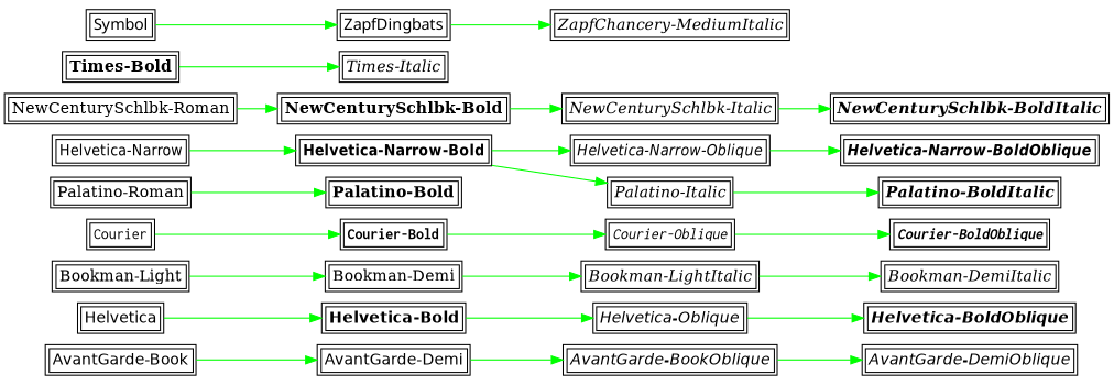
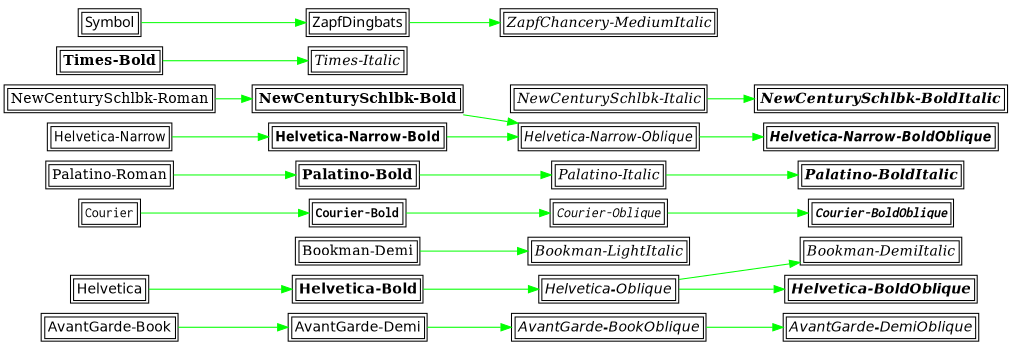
  digraph {
    nodesep=0
    rankdir=LR
    node [margin=0 shape=none]
    edge [color=green]
    "AvantGarde-Book" [fontname="AvantGarde-Book" label=<<table border='1'><tr><td>\N</td></tr></table>>]
    "AvantGarde-Demi" [fontname="AvantGarde-Demi" label=<<table border='1'><tr><td>\N</td></tr></table>>]
    "AvantGarde-BookOblique" [fontname="AvantGarde-BookOblique" label=<<table border='1'><tr><td>\N</td></tr></table>>]
    "AvantGarde-DemiOblique" [fontname="AvantGarde-DemiOblique" label=<<table border='1'><tr><td>\N</td></tr></table>>]
-   "Bookman-Light" [fontname="Bookman-Light" label=<<table border='1'><tr><td>\N</td></tr></table>>]
    "Bookman-Demi" [fontname="Bookman-Demi" label=<<table border='1'><tr><td>\N</td></tr></table>>]
    "Bookman-LightItalic" [fontname="Bookman-LightItalic" label=<<table border='1'><tr><td>\N</td></tr></table>>]
    "Bookman-DemiItalic" [fontname="Bookman-DemiItalic" label=<<table border='1'><tr><td>\N</td></tr></table>>]
    Courier [fontname=Courier label=<<table border='1'><tr><td>\N</td></tr></table>>]
    "Courier-Bold" [fontname="Courier-Bold" label=<<table border='1'><tr><td>\N</td></tr></table>>]
    "Courier-Oblique" [fontname="Courier-Oblique" label=<<table border='1'><tr><td>\N</td></tr></table>>]
    "Courier-BoldOblique" [fontname="Courier-BoldOblique" label=<<table border='1'><tr><td>\N</td></tr></table>>]
    Helvetica [fontname=Helvetica label=<<table border='1'><tr><td>\N</td></tr></table>>]
    "Helvetica-Bold" [fontname="Helvetica-Bold" label=<<table border='1'><tr><td>\N</td></tr></table>>]
    "Helvetica-Oblique" [fontname="Helvetica-Oblique" label=<<table border='1'><tr><td>\N</td></tr></table>>]
    "Helvetica-BoldOblique" [fontname="Helvetica-BoldOblique" label=<<table border='1'><tr><td>\N</td></tr></table>>]
    "Helvetica-Narrow" [fontname="Helvetica-Narrow" label=<<table border='1'><tr><td>\N</td></tr></table>>]
    "Helvetica-Narrow-Bold" [fontname="Helvetica-Narrow-Bold" label=<<table border='1'><tr><td>\N</td></tr></table>>]
    "Helvetica-Narrow-Oblique" [fontname="Helvetica-Narrow-Oblique" label=<<table border='1'><tr><td>\N</td></tr></table>>]
    "Helvetica-Narrow-BoldOblique" [fontname="Helvetica-Narrow-BoldOblique" label=<<table border='1'><tr><td>\N</td></tr></table>>]
    "NewCenturySchlbk-Roman" [fontname="NewCenturySchlbk-Roman" label=<<table border='1'><tr><td>\N</td></tr></table>>]
    "NewCenturySchlbk-Bold" [fontname="NewCenturySchlbk-Bold" label=<<table border='1'><tr><td>\N</td></tr></table>>]
    "NewCenturySchlbk-Italic" [fontname="NewCenturySchlbk-Italic" label=<<table border='1'><tr><td>\N</td></tr></table>>]
    "NewCenturySchlbk-BoldItalic" [fontname="NewCenturySchlbk-BoldItalic" label=<<table border='1'><tr><td>\N</td></tr></table>>]
    "Palatino-Roman" [fontname="Palatino-Roman" label=<<table border='1'><tr><td>\N</td></tr></table>>]
    "Palatino-Bold" [fontname="Palatino-Bold" label=<<table border='1'><tr><td>\N</td></tr></table>>]
    "Palatino-Italic" [fontname="Palatino-Italic" label=<<table border='1'><tr><td>\N</td></tr></table>>]
    "Palatino-BoldItalic" [fontname="Palatino-BoldItalic" label=<<table border='1'><tr><td>\N</td></tr></table>>]
    "Times-Bold" [fontname="Times-Bold" label=<<table border='1'><tr><td>\N</td></tr></table>>]
    "Times-Italic" [fontname="Times-Italic" label=<<table border='1'><tr><td>\N</td></tr></table>>]
    "ZapfChancery-MediumItalic" [fontname="ZapfChancery-MediumItalic" label=<<table border='1'><tr><td>\N</td></tr></table>>]
    ZapfDingbats [fontname=ZapfDingbats label=<<table border='1'><tr><td>\N</td></tr></table>>]
    Symbol [fontname=Symbol label=<<table border='1'><tr><td>\N</td></tr></table>>]
    "AvantGarde-Book" -> "AvantGarde-Demi"
    "AvantGarde-Demi" -> "AvantGarde-BookOblique"
    "AvantGarde-BookOblique" -> "AvantGarde-DemiOblique"
-   "Bookman-Light" -> "Bookman-Demi"
    "Bookman-Demi" -> "Bookman-LightItalic"
-   "Bookman-LightItalic" -> "Bookman-DemiItalic"
+   "Helvetica-Oblique" -> "Bookman-DemiItalic"
    Courier -> "Courier-Bold"
    "Courier-Bold" -> "Courier-Oblique"
    "Courier-Oblique" -> "Courier-BoldOblique"
    Helvetica -> "Helvetica-Bold"
    "Helvetica-Bold" -> "Helvetica-Oblique"
    "Helvetica-Oblique" -> "Helvetica-BoldOblique"
    "Helvetica-Narrow" -> "Helvetica-Narrow-Bold"
    "Helvetica-Narrow-Bold" -> "Helvetica-Narrow-Oblique"
    "Helvetica-Narrow-Oblique" -> "Helvetica-Narrow-BoldOblique"
    "NewCenturySchlbk-Roman" -> "NewCenturySchlbk-Bold"
-   "NewCenturySchlbk-Bold" -> "NewCenturySchlbk-Italic"
+   "NewCenturySchlbk-Bold" -> "Helvetica-Narrow-Oblique"
    "NewCenturySchlbk-Italic" -> "NewCenturySchlbk-BoldItalic"
    "Palatino-Roman" -> "Palatino-Bold"
-   "Helvetica-Narrow-Bold" -> "Palatino-Italic"
+   "Palatino-Bold" -> "Palatino-Italic"
    "Palatino-Italic" -> "Palatino-BoldItalic"
    "Times-Bold" -> "Times-Italic"
    ZapfDingbats -> "ZapfChancery-MediumItalic"
    Symbol -> ZapfDingbats
  }
